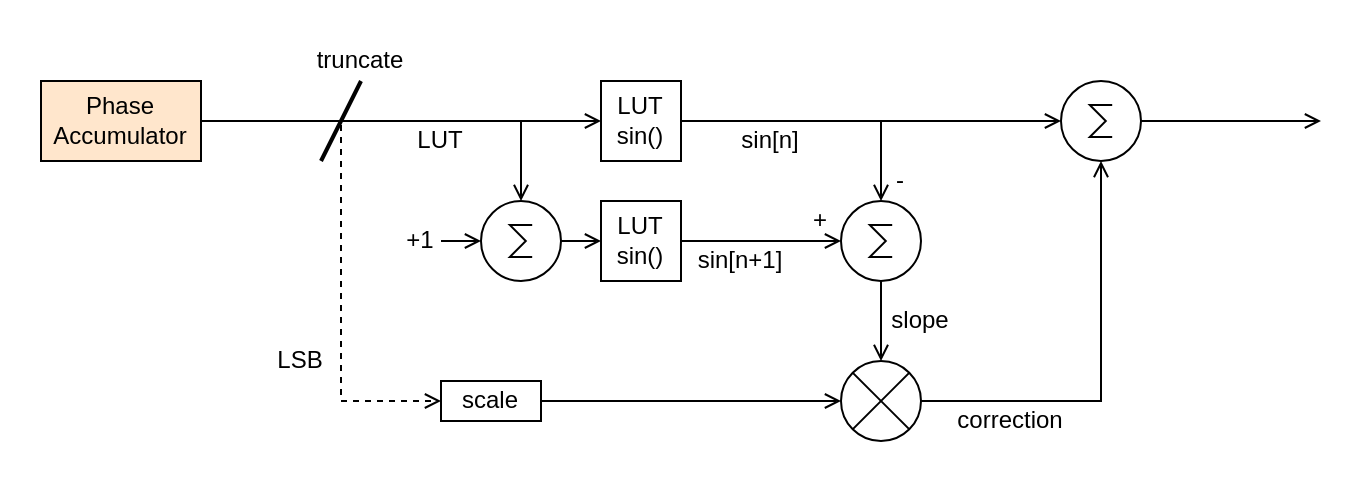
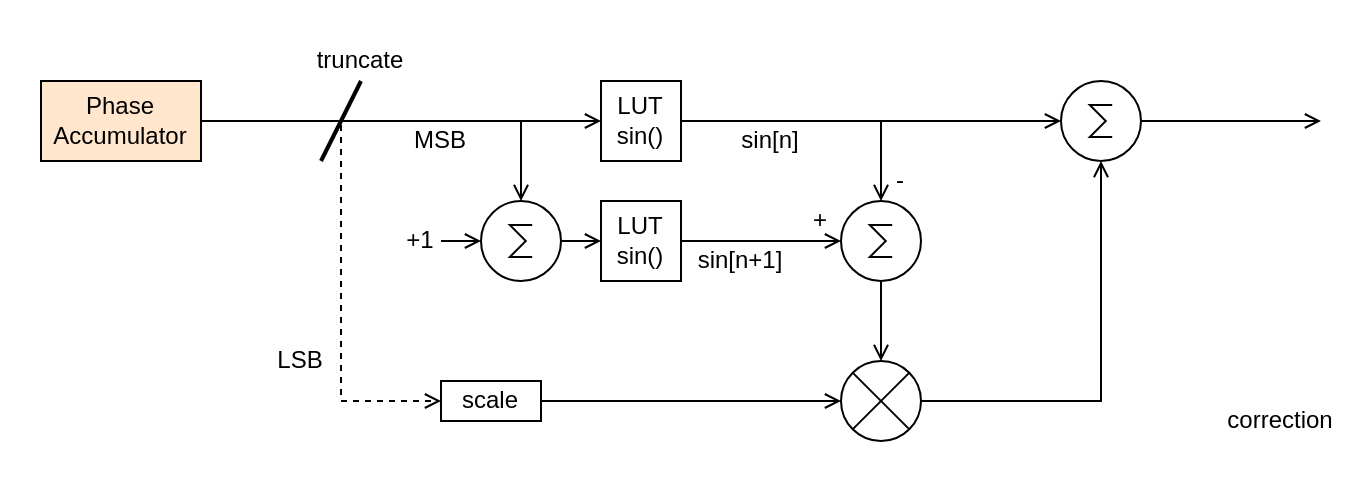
  <mxCell id="0" />
  <mxCell id="1" parent="0" />
  <mxCell id="2" style="edgeStyle=orthogonalEdgeStyle;rounded=0;orthogonalLoop=1;jettySize=auto;html=1;exitX=1;exitY=0.5;exitDx=0;exitDy=0;entryX=0;entryY=0.5;entryDx=0;entryDy=0;endArrow=open;endFill=0;" edge="1" parent="1" source="5" target="8"><mxGeometry relative="1" as="geometry" /></mxCell>
  <mxCell id="3" style="edgeStyle=orthogonalEdgeStyle;rounded=0;orthogonalLoop=1;jettySize=auto;html=1;exitX=1;exitY=0.5;exitDx=0;exitDy=0;entryX=0.5;entryY=0;entryDx=0;entryDy=0;entryPerimeter=0;endArrow=open;endFill=0;" edge="1" parent="1" source="5" target="13"><mxGeometry relative="1" as="geometry"><Array as="points"><mxPoint x="260" y="60" /></Array></mxGeometry></mxCell>
  <mxCell id="4" style="edgeStyle=orthogonalEdgeStyle;rounded=0;orthogonalLoop=1;jettySize=auto;html=1;exitX=1;exitY=0.5;exitDx=0;exitDy=0;strokeWidth=1;endArrow=open;endFill=0;entryX=0;entryY=0.5;entryDx=0;entryDy=0;dashed=1;" edge="1" parent="1" source="5" target="17"><mxGeometry relative="1" as="geometry"><mxPoint x="250" y="260" as="targetPoint" /><Array as="points"><mxPoint x="170" y="60" /><mxPoint x="170" y="200" /></Array></mxGeometry></mxCell>
  <mxCell id="5" value="Phase Accumulator" style="rounded=0;whiteSpace=wrap;html=1;fillColor=#ffe6cc;" vertex="1" parent="1"><mxGeometry x="20" y="40" width="80" height="40" as="geometry" /></mxCell>
  <mxCell id="6" style="edgeStyle=orthogonalEdgeStyle;rounded=0;orthogonalLoop=1;jettySize=auto;html=1;exitX=1;exitY=0.5;exitDx=0;exitDy=0;entryX=0.5;entryY=0;entryDx=0;entryDy=0;entryPerimeter=0;strokeWidth=1;endArrow=open;endFill=0;" edge="1" parent="1" source="8" target="19"><mxGeometry relative="1" as="geometry" /></mxCell>
  <mxCell id="7" style="edgeStyle=orthogonalEdgeStyle;rounded=0;orthogonalLoop=1;jettySize=auto;html=1;exitX=1;exitY=0.5;exitDx=0;exitDy=0;entryX=0;entryY=0.5;entryDx=0;entryDy=0;entryPerimeter=0;strokeWidth=1;endArrow=open;endFill=0;" edge="1" parent="1" source="8" target="25"><mxGeometry relative="1" as="geometry" /></mxCell>
  <mxCell id="8" value="LUT&lt;br&gt;sin()" style="rounded=0;whiteSpace=wrap;html=1;" vertex="1" parent="1"><mxGeometry x="300" y="40" width="40" height="40" as="geometry" /></mxCell>
  <mxCell id="9" style="edgeStyle=orthogonalEdgeStyle;rounded=0;orthogonalLoop=1;jettySize=auto;html=1;exitX=1;exitY=0.5;exitDx=0;exitDy=0;entryX=0;entryY=0.5;entryDx=0;entryDy=0;entryPerimeter=0;strokeWidth=1;endArrow=open;endFill=0;" edge="1" parent="1" source="10" target="19"><mxGeometry relative="1" as="geometry" /></mxCell>
  <mxCell id="10" value="LUT&lt;br&gt;sin()" style="rounded=0;whiteSpace=wrap;html=1;" vertex="1" parent="1"><mxGeometry x="300" y="100" width="40" height="40" as="geometry" /></mxCell>
  <mxCell id="11" value="" style="endArrow=none;html=1;rounded=0;strokeWidth=2;" edge="1" parent="1"><mxGeometry width="50" height="50" relative="1" as="geometry"><mxPoint x="160" y="80" as="sourcePoint" /><mxPoint x="180" y="40" as="targetPoint" /></mxGeometry></mxCell>
  <mxCell id="12" style="edgeStyle=orthogonalEdgeStyle;rounded=0;orthogonalLoop=1;jettySize=auto;html=1;exitX=1;exitY=0.5;exitDx=0;exitDy=0;exitPerimeter=0;entryX=0;entryY=0.5;entryDx=0;entryDy=0;endArrow=open;endFill=0;" edge="1" parent="1" source="13" target="10"><mxGeometry relative="1" as="geometry" /></mxCell>
  <mxCell id="13" value="" style="verticalLabelPosition=bottom;shadow=0;dashed=0;align=center;html=1;verticalAlign=top;shape=mxgraph.electrical.abstract.sum;" vertex="1" parent="1"><mxGeometry x="240" y="100" width="40" height="40" as="geometry" /></mxCell>
  <mxCell id="14" style="edgeStyle=orthogonalEdgeStyle;rounded=0;orthogonalLoop=1;jettySize=auto;html=1;exitX=1;exitY=0.5;exitDx=0;exitDy=0;entryX=0;entryY=0.5;entryDx=0;entryDy=0;entryPerimeter=0;endArrow=open;endFill=0;" edge="1" parent="1" source="15" target="13"><mxGeometry relative="1" as="geometry" /></mxCell>
  <mxCell id="15" value="+1" style="text;html=1;strokeColor=none;fillColor=none;align=center;verticalAlign=middle;whiteSpace=wrap;rounded=0;" vertex="1" parent="1"><mxGeometry x="200" y="105" width="20" height="30" as="geometry" /></mxCell>
  <mxCell id="16" style="edgeStyle=orthogonalEdgeStyle;rounded=0;orthogonalLoop=1;jettySize=auto;html=1;exitX=1;exitY=0.5;exitDx=0;exitDy=0;entryX=0;entryY=0.5;entryDx=0;entryDy=0;strokeWidth=1;endArrow=open;endFill=0;" edge="1" parent="1" source="17" target="23"><mxGeometry relative="1" as="geometry" /></mxCell>
  <mxCell id="17" value="scale" style="rounded=0;whiteSpace=wrap;html=1;" vertex="1" parent="1"><mxGeometry x="220" y="190" width="50" height="20" as="geometry" /></mxCell>
  <mxCell id="18" style="edgeStyle=orthogonalEdgeStyle;rounded=0;orthogonalLoop=1;jettySize=auto;html=1;exitX=0.5;exitY=1;exitDx=0;exitDy=0;exitPerimeter=0;entryX=0.5;entryY=0;entryDx=0;entryDy=0;strokeWidth=1;endArrow=open;endFill=0;" edge="1" parent="1" source="19" target="23"><mxGeometry relative="1" as="geometry" /></mxCell>
  <mxCell id="19" value="" style="verticalLabelPosition=bottom;shadow=0;dashed=0;align=center;html=1;verticalAlign=top;shape=mxgraph.electrical.abstract.sum;" vertex="1" parent="1"><mxGeometry x="420" y="100" width="40" height="40" as="geometry" /></mxCell>
  <mxCell id="20" value="+" style="text;html=1;strokeColor=none;fillColor=none;align=center;verticalAlign=middle;whiteSpace=wrap;rounded=0;" vertex="1" parent="1"><mxGeometry x="400" y="100" width="20" height="20" as="geometry" /></mxCell>
  <mxCell id="21" value="-" style="text;html=1;strokeColor=none;fillColor=none;align=center;verticalAlign=middle;whiteSpace=wrap;rounded=0;" vertex="1" parent="1"><mxGeometry x="440" y="80" width="20" height="20" as="geometry" /></mxCell>
  <mxCell id="22" style="edgeStyle=orthogonalEdgeStyle;rounded=0;orthogonalLoop=1;jettySize=auto;html=1;exitX=1;exitY=0.5;exitDx=0;exitDy=0;entryX=0.5;entryY=1;entryDx=0;entryDy=0;entryPerimeter=0;strokeWidth=1;endArrow=open;endFill=0;" edge="1" parent="1" source="23" target="25"><mxGeometry relative="1" as="geometry" /></mxCell>
  <mxCell id="23" value="" style="shape=sumEllipse;perimeter=ellipsePerimeter;whiteSpace=wrap;html=1;backgroundOutline=1;" vertex="1" parent="1"><mxGeometry x="420" y="180" width="40" height="40" as="geometry" /></mxCell>
  <mxCell id="24" style="edgeStyle=orthogonalEdgeStyle;rounded=0;orthogonalLoop=1;jettySize=auto;html=1;exitX=1;exitY=0.5;exitDx=0;exitDy=0;exitPerimeter=0;strokeWidth=1;endArrow=open;endFill=0;" edge="1" parent="1" source="25"><mxGeometry relative="1" as="geometry"><mxPoint x="660" y="60" as="targetPoint" /></mxGeometry></mxCell>
  <mxCell id="25" value="" style="verticalLabelPosition=bottom;shadow=0;dashed=0;align=center;html=1;verticalAlign=top;shape=mxgraph.electrical.abstract.sum;" vertex="1" parent="1"><mxGeometry x="530" y="40" width="40" height="40" as="geometry" /></mxCell>
  <mxCell id="26" value="truncate" style="text;html=1;strokeColor=none;fillColor=none;align=center;verticalAlign=middle;whiteSpace=wrap;rounded=0;" vertex="1" parent="1"><mxGeometry x="150" y="20" width="60" height="20" as="geometry" /></mxCell>
  <mxCell id="27" value="sin[n+1]" style="text;html=1;strokeColor=none;fillColor=none;align=center;verticalAlign=middle;whiteSpace=wrap;rounded=0;" vertex="1" parent="1"><mxGeometry x="340" y="120" width="60" height="20" as="geometry" /></mxCell>
  <mxCell id="28" value="sin[n]" style="text;html=1;strokeColor=none;fillColor=none;align=center;verticalAlign=middle;whiteSpace=wrap;rounded=0;" vertex="1" parent="1"><mxGeometry x="365" y="60" width="40" height="20" as="geometry" /></mxCell>
- <mxCell id="29" value="LUT" style="text;html=1;strokeColor=none;fillColor=none;align=center;verticalAlign=middle;whiteSpace=wrap;rounded=0;" vertex="1" parent="1"><mxGeometry x="200" y="60" width="40" height="20" as="geometry" /></mxCell>
+ <mxCell id="29" value="MSB" style="text;html=1;strokeColor=none;fillColor=none;align=center;verticalAlign=middle;whiteSpace=wrap;rounded=0;" vertex="1" parent="1"><mxGeometry x="200" y="60" width="40" height="20" as="geometry" /></mxCell>
  <mxCell id="30" value="LSB" style="text;html=1;strokeColor=none;fillColor=none;align=center;verticalAlign=middle;whiteSpace=wrap;rounded=0;" vertex="1" parent="1"><mxGeometry x="130" y="170" width="40" height="20" as="geometry" /></mxCell>
- <mxCell id="31" value="correction" style="text;html=1;strokeColor=none;fillColor=none;align=center;verticalAlign=middle;whiteSpace=wrap;rounded=0;" vertex="1" parent="1"><mxGeometry x="470" y="200" width="70" height="20" as="geometry" /></mxCell>
- <mxCell id="32" value="slope" style="text;html=1;strokeColor=none;fillColor=none;align=center;verticalAlign=middle;whiteSpace=wrap;rounded=0;" vertex="1" parent="1"><mxGeometry x="440" y="150" width="40" height="20" as="geometry" /></mxCell>
+ <mxCell id="31" value="correction" style="text;html=1;strokeColor=none;fillColor=none;align=center;verticalAlign=middle;whiteSpace=wrap;rounded=0;" vertex="1" parent="1"><mxGeometry x="605" y="200" width="70" height="20" as="geometry" /></mxCell>
